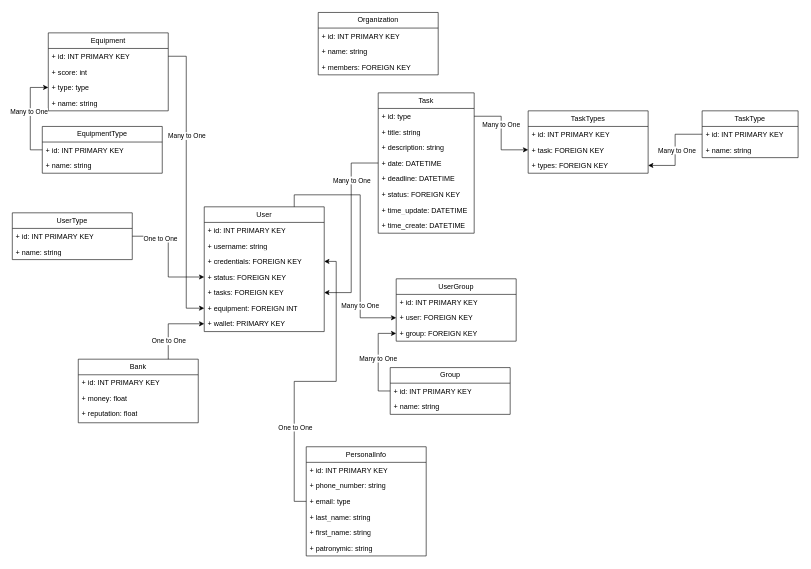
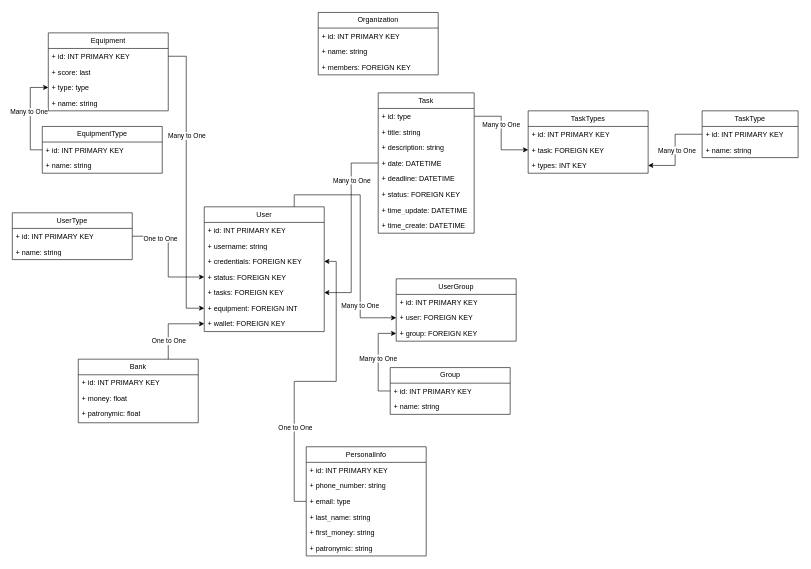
  <mxCell id="0" />
  <mxCell id="1" parent="0" />
  <mxCell id="2" style="edgeStyle=orthogonalEdgeStyle;rounded=0;orthogonalLoop=1;jettySize=auto;html=1;exitX=0.75;exitY=0;exitDx=0;exitDy=0;entryX=0;entryY=0.5;entryDx=0;entryDy=0;" parent="1" source="4" target="41" edge="1"><mxGeometry relative="1" as="geometry" /></mxCell>
  <mxCell id="3" value="Many to One" style="edgeLabel;html=1;align=center;verticalAlign=middle;resizable=0;points=[];" parent="2" vertex="1" connectable="0"><mxGeometry x="0.59" y="-1" relative="1" as="geometry"><mxPoint as="offset" /></mxGeometry></mxCell>
  <mxCell id="4" value="User" style="swimlane;fontStyle=0;childLayout=stackLayout;horizontal=1;startSize=26;fillColor=none;horizontalStack=0;resizeParent=1;resizeParentMax=0;resizeLast=0;collapsible=1;marginBottom=0;whiteSpace=wrap;html=1;" parent="1" vertex="1"><mxGeometry x="340" y="344" width="200" height="208" as="geometry" /></mxCell>
  <mxCell id="5" value="+ id: INT PRIMARY KEY" style="text;strokeColor=none;fillColor=none;align=left;verticalAlign=top;spacingLeft=4;spacingRight=4;overflow=hidden;rotatable=0;points=[[0,0.5],[1,0.5]];portConstraint=eastwest;whiteSpace=wrap;html=1;" parent="4" vertex="1"><mxGeometry y="26" width="200" height="26" as="geometry" /></mxCell>
  <mxCell id="6" value="+ username: string" style="text;strokeColor=none;fillColor=none;align=left;verticalAlign=top;spacingLeft=4;spacingRight=4;overflow=hidden;rotatable=0;points=[[0,0.5],[1,0.5]];portConstraint=eastwest;whiteSpace=wrap;html=1;" parent="4" vertex="1"><mxGeometry y="52" width="200" height="26" as="geometry" /></mxCell>
  <mxCell id="7" value="+ credentials: FOREIGN KEY" style="text;strokeColor=none;fillColor=none;align=left;verticalAlign=top;spacingLeft=4;spacingRight=4;overflow=hidden;rotatable=0;points=[[0,0.5],[1,0.5]];portConstraint=eastwest;whiteSpace=wrap;html=1;" parent="4" vertex="1"><mxGeometry y="78" width="200" height="26" as="geometry" /></mxCell>
  <mxCell id="8" value="+ status: FOREIGN KEY" style="text;strokeColor=none;fillColor=none;align=left;verticalAlign=top;spacingLeft=4;spacingRight=4;overflow=hidden;rotatable=0;points=[[0,0.5],[1,0.5]];portConstraint=eastwest;whiteSpace=wrap;html=1;" parent="4" vertex="1"><mxGeometry y="104" width="200" height="26" as="geometry" /></mxCell>
  <mxCell id="9" value="+ tasks: FOREIGN KEY" style="text;strokeColor=none;fillColor=none;align=left;verticalAlign=top;spacingLeft=4;spacingRight=4;overflow=hidden;rotatable=0;points=[[0,0.5],[1,0.5]];portConstraint=eastwest;whiteSpace=wrap;html=1;" parent="4" vertex="1"><mxGeometry y="130" width="200" height="26" as="geometry" /></mxCell>
  <mxCell id="10" value="+ equipment: FOREIGN INT" style="text;strokeColor=none;fillColor=none;align=left;verticalAlign=top;spacingLeft=4;spacingRight=4;overflow=hidden;rotatable=0;points=[[0,0.5],[1,0.5]];portConstraint=eastwest;whiteSpace=wrap;html=1;" parent="4" vertex="1"><mxGeometry y="156" width="200" height="26" as="geometry" /></mxCell>
- <mxCell id="11" value="+ wallet: PRIMARY KEY" style="text;strokeColor=none;fillColor=none;align=left;verticalAlign=top;spacingLeft=4;spacingRight=4;overflow=hidden;rotatable=0;points=[[0,0.5],[1,0.5]];portConstraint=eastwest;whiteSpace=wrap;html=1;" parent="4" vertex="1"><mxGeometry y="182" width="200" height="26" as="geometry" /></mxCell>
+ <mxCell id="11" value="+ wallet: FOREIGN KEY" style="text;strokeColor=none;fillColor=none;align=left;verticalAlign=top;spacingLeft=4;spacingRight=4;overflow=hidden;rotatable=0;points=[[0,0.5],[1,0.5]];portConstraint=eastwest;whiteSpace=wrap;html=1;" parent="4" vertex="1"><mxGeometry y="182" width="200" height="26" as="geometry" /></mxCell>
  <mxCell id="12" value="PersonalInfo" style="swimlane;fontStyle=0;childLayout=stackLayout;horizontal=1;startSize=26;fillColor=none;horizontalStack=0;resizeParent=1;resizeParentMax=0;resizeLast=0;collapsible=1;marginBottom=0;whiteSpace=wrap;html=1;" parent="1" vertex="1"><mxGeometry x="510" y="744" width="200" height="182" as="geometry"><mxRectangle x="320" y="680" width="100" height="30" as="alternateBounds" /></mxGeometry></mxCell>
  <mxCell id="13" value="+ id: INT PRIMARY KEY" style="text;strokeColor=none;fillColor=none;align=left;verticalAlign=top;spacingLeft=4;spacingRight=4;overflow=hidden;rotatable=0;points=[[0,0.5],[1,0.5]];portConstraint=eastwest;whiteSpace=wrap;html=1;" parent="12" vertex="1"><mxGeometry y="26" width="200" height="26" as="geometry" /></mxCell>
  <mxCell id="14" value="+ phone_number: string" style="text;strokeColor=none;fillColor=none;align=left;verticalAlign=top;spacingLeft=4;spacingRight=4;overflow=hidden;rotatable=0;points=[[0,0.5],[1,0.5]];portConstraint=eastwest;whiteSpace=wrap;html=1;" parent="12" vertex="1"><mxGeometry y="52" width="200" height="26" as="geometry" /></mxCell>
  <mxCell id="15" value="+ email: type" style="text;strokeColor=none;fillColor=none;align=left;verticalAlign=top;spacingLeft=4;spacingRight=4;overflow=hidden;rotatable=0;points=[[0,0.5],[1,0.5]];portConstraint=eastwest;whiteSpace=wrap;html=1;" parent="12" vertex="1"><mxGeometry y="78" width="200" height="26" as="geometry" /></mxCell>
  <mxCell id="16" value="+ last_name: string" style="text;strokeColor=none;fillColor=none;align=left;verticalAlign=top;spacingLeft=4;spacingRight=4;overflow=hidden;rotatable=0;points=[[0,0.5],[1,0.5]];portConstraint=eastwest;whiteSpace=wrap;html=1;" parent="12" vertex="1"><mxGeometry y="104" width="200" height="26" as="geometry" /></mxCell>
- <mxCell id="17" value="+ first_name: string" style="text;strokeColor=none;fillColor=none;align=left;verticalAlign=top;spacingLeft=4;spacingRight=4;overflow=hidden;rotatable=0;points=[[0,0.5],[1,0.5]];portConstraint=eastwest;whiteSpace=wrap;html=1;" parent="12" vertex="1"><mxGeometry y="130" width="200" height="26" as="geometry" /></mxCell>
+ <mxCell id="17" value="+ first_money: string" style="text;strokeColor=none;fillColor=none;align=left;verticalAlign=top;spacingLeft=4;spacingRight=4;overflow=hidden;rotatable=0;points=[[0,0.5],[1,0.5]];portConstraint=eastwest;whiteSpace=wrap;html=1;" parent="12" vertex="1"><mxGeometry y="130" width="200" height="26" as="geometry" /></mxCell>
  <mxCell id="18" value="+ patronymic: string" style="text;strokeColor=none;fillColor=none;align=left;verticalAlign=top;spacingLeft=4;spacingRight=4;overflow=hidden;rotatable=0;points=[[0,0.5],[1,0.5]];portConstraint=eastwest;whiteSpace=wrap;html=1;" parent="12" vertex="1"><mxGeometry y="156" width="200" height="26" as="geometry" /></mxCell>
  <mxCell id="19" value="UserType" style="swimlane;fontStyle=0;childLayout=stackLayout;horizontal=1;startSize=26;fillColor=none;horizontalStack=0;resizeParent=1;resizeParentMax=0;resizeLast=0;collapsible=1;marginBottom=0;whiteSpace=wrap;html=1;" parent="1" vertex="1"><mxGeometry x="20" y="354" width="200" height="78" as="geometry" /></mxCell>
  <mxCell id="20" value="+ id: INT PRIMARY KEY" style="text;strokeColor=none;fillColor=none;align=left;verticalAlign=top;spacingLeft=4;spacingRight=4;overflow=hidden;rotatable=0;points=[[0,0.5],[1,0.5]];portConstraint=eastwest;whiteSpace=wrap;html=1;" parent="19" vertex="1"><mxGeometry y="26" width="200" height="26" as="geometry" /></mxCell>
  <mxCell id="21" value="+ name: string" style="text;strokeColor=none;fillColor=none;align=left;verticalAlign=top;spacingLeft=4;spacingRight=4;overflow=hidden;rotatable=0;points=[[0,0.5],[1,0.5]];portConstraint=eastwest;whiteSpace=wrap;html=1;" parent="19" vertex="1"><mxGeometry y="52" width="200" height="26" as="geometry" /></mxCell>
  <mxCell id="22" value="Task" style="swimlane;fontStyle=0;childLayout=stackLayout;horizontal=1;startSize=26;fillColor=none;horizontalStack=0;resizeParent=1;resizeParentMax=0;resizeLast=0;collapsible=1;marginBottom=0;whiteSpace=wrap;html=1;" parent="1" vertex="1"><mxGeometry x="630" y="154" width="160" height="234" as="geometry" /></mxCell>
  <mxCell id="23" value="+ id: type" style="text;strokeColor=none;fillColor=none;align=left;verticalAlign=top;spacingLeft=4;spacingRight=4;overflow=hidden;rotatable=0;points=[[0,0.5],[1,0.5]];portConstraint=eastwest;whiteSpace=wrap;html=1;" parent="22" vertex="1"><mxGeometry y="26" width="160" height="26" as="geometry" /></mxCell>
  <mxCell id="24" value="+ title: string" style="text;strokeColor=none;fillColor=none;align=left;verticalAlign=top;spacingLeft=4;spacingRight=4;overflow=hidden;rotatable=0;points=[[0,0.5],[1,0.5]];portConstraint=eastwest;whiteSpace=wrap;html=1;" parent="22" vertex="1"><mxGeometry y="52" width="160" height="26" as="geometry" /></mxCell>
  <mxCell id="25" value="+ description: string" style="text;strokeColor=none;fillColor=none;align=left;verticalAlign=top;spacingLeft=4;spacingRight=4;overflow=hidden;rotatable=0;points=[[0,0.5],[1,0.5]];portConstraint=eastwest;whiteSpace=wrap;html=1;" parent="22" vertex="1"><mxGeometry y="78" width="160" height="26" as="geometry" /></mxCell>
  <mxCell id="26" value="+ date: DATETIME" style="text;strokeColor=none;fillColor=none;align=left;verticalAlign=top;spacingLeft=4;spacingRight=4;overflow=hidden;rotatable=0;points=[[0,0.5],[1,0.5]];portConstraint=eastwest;whiteSpace=wrap;html=1;" parent="22" vertex="1"><mxGeometry y="104" width="160" height="26" as="geometry" /></mxCell>
  <mxCell id="27" value="+ deadline: DATETIME" style="text;strokeColor=none;fillColor=none;align=left;verticalAlign=top;spacingLeft=4;spacingRight=4;overflow=hidden;rotatable=0;points=[[0,0.5],[1,0.5]];portConstraint=eastwest;whiteSpace=wrap;html=1;" parent="22" vertex="1"><mxGeometry y="130" width="160" height="26" as="geometry" /></mxCell>
  <mxCell id="28" value="+ status: FOREIGN KEY" style="text;strokeColor=none;fillColor=none;align=left;verticalAlign=top;spacingLeft=4;spacingRight=4;overflow=hidden;rotatable=0;points=[[0,0.5],[1,0.5]];portConstraint=eastwest;whiteSpace=wrap;html=1;" parent="22" vertex="1"><mxGeometry y="156" width="160" height="26" as="geometry" /></mxCell>
  <mxCell id="29" value="+ time_update:&amp;nbsp;DATETIME" style="text;strokeColor=none;fillColor=none;align=left;verticalAlign=top;spacingLeft=4;spacingRight=4;overflow=hidden;rotatable=0;points=[[0,0.5],[1,0.5]];portConstraint=eastwest;whiteSpace=wrap;html=1;" parent="22" vertex="1"><mxGeometry y="182" width="160" height="26" as="geometry" /></mxCell>
  <mxCell id="30" value="+ time_create:&amp;nbsp;DATETIME" style="text;strokeColor=none;fillColor=none;align=left;verticalAlign=top;spacingLeft=4;spacingRight=4;overflow=hidden;rotatable=0;points=[[0,0.5],[1,0.5]];portConstraint=eastwest;whiteSpace=wrap;html=1;" parent="22" vertex="1"><mxGeometry y="208" width="160" height="26" as="geometry" /></mxCell>
  <mxCell id="31" value="TaskType" style="swimlane;fontStyle=0;childLayout=stackLayout;horizontal=1;startSize=26;fillColor=none;horizontalStack=0;resizeParent=1;resizeParentMax=0;resizeLast=0;collapsible=1;marginBottom=0;whiteSpace=wrap;html=1;" parent="1" vertex="1"><mxGeometry x="1170" y="184" width="160" height="78" as="geometry" /></mxCell>
  <mxCell id="32" value="+ id: INT PRIMARY KEY" style="text;strokeColor=none;fillColor=none;align=left;verticalAlign=top;spacingLeft=4;spacingRight=4;overflow=hidden;rotatable=0;points=[[0,0.5],[1,0.5]];portConstraint=eastwest;whiteSpace=wrap;html=1;" parent="31" vertex="1"><mxGeometry y="26" width="160" height="26" as="geometry" /></mxCell>
  <mxCell id="33" value="+ name: string" style="text;strokeColor=none;fillColor=none;align=left;verticalAlign=top;spacingLeft=4;spacingRight=4;overflow=hidden;rotatable=0;points=[[0,0.5],[1,0.5]];portConstraint=eastwest;whiteSpace=wrap;html=1;" parent="31" vertex="1"><mxGeometry y="52" width="160" height="26" as="geometry" /></mxCell>
  <mxCell id="34" value="Equipment" style="swimlane;fontStyle=0;childLayout=stackLayout;horizontal=1;startSize=26;fillColor=none;horizontalStack=0;resizeParent=1;resizeParentMax=0;resizeLast=0;collapsible=1;marginBottom=0;whiteSpace=wrap;html=1;" parent="1" vertex="1"><mxGeometry x="80" y="54" width="200" height="130" as="geometry"><mxRectangle x="320" y="680" width="100" height="30" as="alternateBounds" /></mxGeometry></mxCell>
  <mxCell id="35" value="+ id: INT PRIMARY KEY" style="text;strokeColor=none;fillColor=none;align=left;verticalAlign=top;spacingLeft=4;spacingRight=4;overflow=hidden;rotatable=0;points=[[0,0.5],[1,0.5]];portConstraint=eastwest;whiteSpace=wrap;html=1;" parent="34" vertex="1"><mxGeometry y="26" width="200" height="26" as="geometry" /></mxCell>
- <mxCell id="36" value="+ score: int" style="text;strokeColor=none;fillColor=none;align=left;verticalAlign=top;spacingLeft=4;spacingRight=4;overflow=hidden;rotatable=0;points=[[0,0.5],[1,0.5]];portConstraint=eastwest;whiteSpace=wrap;html=1;" parent="34" vertex="1"><mxGeometry y="52" width="200" height="26" as="geometry" /></mxCell>
+ <mxCell id="36" value="+ score: last" style="text;strokeColor=none;fillColor=none;align=left;verticalAlign=top;spacingLeft=4;spacingRight=4;overflow=hidden;rotatable=0;points=[[0,0.5],[1,0.5]];portConstraint=eastwest;whiteSpace=wrap;html=1;" parent="34" vertex="1"><mxGeometry y="52" width="200" height="26" as="geometry" /></mxCell>
  <mxCell id="37" value="+ type: type" style="text;strokeColor=none;fillColor=none;align=left;verticalAlign=top;spacingLeft=4;spacingRight=4;overflow=hidden;rotatable=0;points=[[0,0.5],[1,0.5]];portConstraint=eastwest;whiteSpace=wrap;html=1;" parent="34" vertex="1"><mxGeometry y="78" width="200" height="26" as="geometry" /></mxCell>
  <mxCell id="38" value="+ name: string" style="text;strokeColor=none;fillColor=none;align=left;verticalAlign=top;spacingLeft=4;spacingRight=4;overflow=hidden;rotatable=0;points=[[0,0.5],[1,0.5]];portConstraint=eastwest;whiteSpace=wrap;html=1;" parent="34" vertex="1"><mxGeometry y="104" width="200" height="26" as="geometry" /></mxCell>
  <mxCell id="39" value="UserGroup" style="swimlane;fontStyle=0;childLayout=stackLayout;horizontal=1;startSize=26;fillColor=none;horizontalStack=0;resizeParent=1;resizeParentMax=0;resizeLast=0;collapsible=1;marginBottom=0;whiteSpace=wrap;html=1;" parent="1" vertex="1"><mxGeometry x="660" y="464" width="200" height="104" as="geometry" /></mxCell>
  <mxCell id="40" value="+ id: INT PRIMARY KEY" style="text;strokeColor=none;fillColor=none;align=left;verticalAlign=top;spacingLeft=4;spacingRight=4;overflow=hidden;rotatable=0;points=[[0,0.5],[1,0.5]];portConstraint=eastwest;whiteSpace=wrap;html=1;" parent="39" vertex="1"><mxGeometry y="26" width="200" height="26" as="geometry" /></mxCell>
  <mxCell id="41" value="+ user: FOREIGN KEY" style="text;strokeColor=none;fillColor=none;align=left;verticalAlign=top;spacingLeft=4;spacingRight=4;overflow=hidden;rotatable=0;points=[[0,0.5],[1,0.5]];portConstraint=eastwest;whiteSpace=wrap;html=1;" parent="39" vertex="1"><mxGeometry y="52" width="200" height="26" as="geometry" /></mxCell>
  <mxCell id="42" value="+ group: FOREIGN KEY" style="text;strokeColor=none;fillColor=none;align=left;verticalAlign=top;spacingLeft=4;spacingRight=4;overflow=hidden;rotatable=0;points=[[0,0.5],[1,0.5]];portConstraint=eastwest;whiteSpace=wrap;html=1;" parent="39" vertex="1"><mxGeometry y="78" width="200" height="26" as="geometry" /></mxCell>
  <mxCell id="43" value="Group" style="swimlane;fontStyle=0;childLayout=stackLayout;horizontal=1;startSize=26;fillColor=none;horizontalStack=0;resizeParent=1;resizeParentMax=0;resizeLast=0;collapsible=1;marginBottom=0;whiteSpace=wrap;html=1;" parent="1" vertex="1"><mxGeometry x="650" y="612" width="200" height="78" as="geometry"><mxRectangle x="520" y="428" width="70" height="30" as="alternateBounds" /></mxGeometry></mxCell>
  <mxCell id="44" value="+ id: INT PRIMARY KEY" style="text;strokeColor=none;fillColor=none;align=left;verticalAlign=top;spacingLeft=4;spacingRight=4;overflow=hidden;rotatable=0;points=[[0,0.5],[1,0.5]];portConstraint=eastwest;whiteSpace=wrap;html=1;" parent="43" vertex="1"><mxGeometry y="26" width="200" height="26" as="geometry" /></mxCell>
  <mxCell id="45" value="+ name: string" style="text;strokeColor=none;fillColor=none;align=left;verticalAlign=top;spacingLeft=4;spacingRight=4;overflow=hidden;rotatable=0;points=[[0,0.5],[1,0.5]];portConstraint=eastwest;whiteSpace=wrap;html=1;" parent="43" vertex="1"><mxGeometry y="52" width="200" height="26" as="geometry" /></mxCell>
  <mxCell id="46" value="Organization" style="swimlane;fontStyle=0;childLayout=stackLayout;horizontal=1;startSize=26;fillColor=none;horizontalStack=0;resizeParent=1;resizeParentMax=0;resizeLast=0;collapsible=1;marginBottom=0;whiteSpace=wrap;html=1;" parent="1" vertex="1"><mxGeometry x="530" y="20" width="200" height="104" as="geometry"><mxRectangle x="520" y="428" width="70" height="30" as="alternateBounds" /></mxGeometry></mxCell>
  <mxCell id="47" value="+ id: INT PRIMARY KEY" style="text;strokeColor=none;fillColor=none;align=left;verticalAlign=top;spacingLeft=4;spacingRight=4;overflow=hidden;rotatable=0;points=[[0,0.5],[1,0.5]];portConstraint=eastwest;whiteSpace=wrap;html=1;" parent="46" vertex="1"><mxGeometry y="26" width="200" height="26" as="geometry" /></mxCell>
  <mxCell id="48" value="+ name: string" style="text;strokeColor=none;fillColor=none;align=left;verticalAlign=top;spacingLeft=4;spacingRight=4;overflow=hidden;rotatable=0;points=[[0,0.5],[1,0.5]];portConstraint=eastwest;whiteSpace=wrap;html=1;" parent="46" vertex="1"><mxGeometry y="52" width="200" height="26" as="geometry" /></mxCell>
  <mxCell id="49" value="+ members: FOREIGN KEY" style="text;strokeColor=none;fillColor=none;align=left;verticalAlign=top;spacingLeft=4;spacingRight=4;overflow=hidden;rotatable=0;points=[[0,0.5],[1,0.5]];portConstraint=eastwest;whiteSpace=wrap;html=1;" parent="46" vertex="1"><mxGeometry y="78" width="200" height="26" as="geometry" /></mxCell>
  <mxCell id="50" style="edgeStyle=orthogonalEdgeStyle;rounded=0;orthogonalLoop=1;jettySize=auto;html=1;exitX=0.75;exitY=0;exitDx=0;exitDy=0;entryX=0;entryY=0.5;entryDx=0;entryDy=0;" parent="1" source="52" target="11" edge="1"><mxGeometry relative="1" as="geometry" /></mxCell>
  <mxCell id="51" value="One to One" style="edgeLabel;html=1;align=center;verticalAlign=middle;resizable=0;points=[];" parent="50" vertex="1" connectable="0"><mxGeometry x="-0.472" relative="1" as="geometry"><mxPoint as="offset" /></mxGeometry></mxCell>
  <mxCell id="52" value="Bank" style="swimlane;fontStyle=0;childLayout=stackLayout;horizontal=1;startSize=26;fillColor=none;horizontalStack=0;resizeParent=1;resizeParentMax=0;resizeLast=0;collapsible=1;marginBottom=0;whiteSpace=wrap;html=1;" parent="1" vertex="1"><mxGeometry x="130" y="598" width="200" height="106" as="geometry" /></mxCell>
  <mxCell id="53" value="+ id: INT PRIMARY KEY" style="text;strokeColor=none;fillColor=none;align=left;verticalAlign=top;spacingLeft=4;spacingRight=4;overflow=hidden;rotatable=0;points=[[0,0.5],[1,0.5]];portConstraint=eastwest;whiteSpace=wrap;html=1;" parent="52" vertex="1"><mxGeometry y="26" width="200" height="26" as="geometry" /></mxCell>
  <mxCell id="54" value="+ money: float" style="text;strokeColor=none;fillColor=none;align=left;verticalAlign=top;spacingLeft=4;spacingRight=4;overflow=hidden;rotatable=0;points=[[0,0.5],[1,0.5]];portConstraint=eastwest;whiteSpace=wrap;html=1;" parent="52" vertex="1"><mxGeometry y="52" width="200" height="26" as="geometry" /></mxCell>
- <mxCell id="55" value="+ reputation: float" style="text;strokeColor=none;fillColor=none;align=left;verticalAlign=top;spacingLeft=4;spacingRight=4;overflow=hidden;rotatable=0;points=[[0,0.5],[1,0.5]];portConstraint=eastwest;whiteSpace=wrap;html=1;" parent="52" vertex="1"><mxGeometry y="78" width="200" height="28" as="geometry" /></mxCell>
+ <mxCell id="55" value="+ patronymic: float" style="text;strokeColor=none;fillColor=none;align=left;verticalAlign=top;spacingLeft=4;spacingRight=4;overflow=hidden;rotatable=0;points=[[0,0.5],[1,0.5]];portConstraint=eastwest;whiteSpace=wrap;html=1;" parent="52" vertex="1"><mxGeometry y="78" width="200" height="28" as="geometry" /></mxCell>
  <mxCell id="56" value="EquipmentType" style="swimlane;fontStyle=0;childLayout=stackLayout;horizontal=1;startSize=26;fillColor=none;horizontalStack=0;resizeParent=1;resizeParentMax=0;resizeLast=0;collapsible=1;marginBottom=0;whiteSpace=wrap;html=1;" parent="1" vertex="1"><mxGeometry x="70" y="210" width="200" height="78" as="geometry" /></mxCell>
  <mxCell id="57" value="+ id: INT PRIMARY KEY" style="text;strokeColor=none;fillColor=none;align=left;verticalAlign=top;spacingLeft=4;spacingRight=4;overflow=hidden;rotatable=0;points=[[0,0.5],[1,0.5]];portConstraint=eastwest;whiteSpace=wrap;html=1;" parent="56" vertex="1"><mxGeometry y="26" width="200" height="26" as="geometry" /></mxCell>
  <mxCell id="58" value="+ name: string" style="text;strokeColor=none;fillColor=none;align=left;verticalAlign=top;spacingLeft=4;spacingRight=4;overflow=hidden;rotatable=0;points=[[0,0.5],[1,0.5]];portConstraint=eastwest;whiteSpace=wrap;html=1;" parent="56" vertex="1"><mxGeometry y="52" width="200" height="26" as="geometry" /></mxCell>
  <mxCell id="59" style="edgeStyle=orthogonalEdgeStyle;rounded=0;orthogonalLoop=1;jettySize=auto;html=1;exitX=1;exitY=0.5;exitDx=0;exitDy=0;entryX=0;entryY=0.5;entryDx=0;entryDy=0;" parent="1" source="20" target="8" edge="1"><mxGeometry relative="1" as="geometry" /></mxCell>
  <mxCell id="60" value="One to One" style="edgeLabel;html=1;align=center;verticalAlign=middle;resizable=0;points=[];" parent="59" vertex="1" connectable="0"><mxGeometry x="-0.677" y="-3" relative="1" as="geometry"><mxPoint x="16" as="offset" /></mxGeometry></mxCell>
  <mxCell id="61" style="edgeStyle=orthogonalEdgeStyle;rounded=0;orthogonalLoop=1;jettySize=auto;html=1;exitX=0;exitY=0.5;exitDx=0;exitDy=0;entryX=1;entryY=0.5;entryDx=0;entryDy=0;" parent="1" source="26" target="9" edge="1"><mxGeometry relative="1" as="geometry" /></mxCell>
  <mxCell id="62" value="Many to One" style="edgeLabel;html=1;align=center;verticalAlign=middle;resizable=0;points=[];" parent="61" vertex="1" connectable="0"><mxGeometry x="-0.523" relative="1" as="geometry"><mxPoint as="offset" /></mxGeometry></mxCell>
  <mxCell id="63" style="edgeStyle=orthogonalEdgeStyle;rounded=0;orthogonalLoop=1;jettySize=auto;html=1;exitX=0;exitY=0.5;exitDx=0;exitDy=0;entryX=1;entryY=0.5;entryDx=0;entryDy=0;" parent="1" source="15" target="7" edge="1"><mxGeometry relative="1" as="geometry" /></mxCell>
  <mxCell id="64" value="One to One" style="edgeLabel;html=1;align=center;verticalAlign=middle;resizable=0;points=[];" parent="63" vertex="1" connectable="0"><mxGeometry x="-0.437" y="-1" relative="1" as="geometry"><mxPoint as="offset" /></mxGeometry></mxCell>
  <mxCell id="65" style="edgeStyle=orthogonalEdgeStyle;rounded=0;orthogonalLoop=1;jettySize=auto;html=1;exitX=0;exitY=0.5;exitDx=0;exitDy=0;entryX=0;entryY=0.5;entryDx=0;entryDy=0;" parent="1" source="44" target="42" edge="1"><mxGeometry relative="1" as="geometry" /></mxCell>
  <mxCell id="66" value="Many to One" style="edgeLabel;html=1;align=center;verticalAlign=middle;resizable=0;points=[];" parent="65" vertex="1" connectable="0"><mxGeometry x="0.034" y="1" relative="1" as="geometry"><mxPoint as="offset" /></mxGeometry></mxCell>
  <mxCell id="67" style="edgeStyle=orthogonalEdgeStyle;rounded=0;orthogonalLoop=1;jettySize=auto;html=1;exitX=1;exitY=0.5;exitDx=0;exitDy=0;entryX=0;entryY=0.5;entryDx=0;entryDy=0;" parent="1" source="35" target="10" edge="1"><mxGeometry relative="1" as="geometry" /></mxCell>
  <mxCell id="68" value="Many to One" style="edgeLabel;html=1;align=center;verticalAlign=middle;resizable=0;points=[];" parent="67" vertex="1" connectable="0"><mxGeometry x="-0.324" relative="1" as="geometry"><mxPoint as="offset" /></mxGeometry></mxCell>
  <mxCell id="69" style="edgeStyle=orthogonalEdgeStyle;rounded=0;orthogonalLoop=1;jettySize=auto;html=1;exitX=0;exitY=0.5;exitDx=0;exitDy=0;entryX=0;entryY=0.5;entryDx=0;entryDy=0;verticalAlign=middle;" parent="1" source="57" target="37" edge="1"><mxGeometry relative="1" as="geometry" /></mxCell>
  <mxCell id="70" value="Many to One" style="edgeLabel;html=1;align=center;verticalAlign=middle;resizable=0;points=[];" parent="69" vertex="1" connectable="0"><mxGeometry x="0.112" y="3" relative="1" as="geometry"><mxPoint y="2" as="offset" /></mxGeometry></mxCell>
  <mxCell id="71" value="TaskTypes" style="swimlane;fontStyle=0;childLayout=stackLayout;horizontal=1;startSize=26;fillColor=none;horizontalStack=0;resizeParent=1;resizeParentMax=0;resizeLast=0;collapsible=1;marginBottom=0;whiteSpace=wrap;html=1;" parent="1" vertex="1"><mxGeometry x="880" y="184" width="200" height="104" as="geometry" /></mxCell>
  <mxCell id="72" value="+ id: INT PRIMARY KEY" style="text;strokeColor=none;fillColor=none;align=left;verticalAlign=top;spacingLeft=4;spacingRight=4;overflow=hidden;rotatable=0;points=[[0,0.5],[1,0.5]];portConstraint=eastwest;whiteSpace=wrap;html=1;" parent="71" vertex="1"><mxGeometry y="26" width="200" height="26" as="geometry" /></mxCell>
  <mxCell id="73" value="+ task: FOREIGN KEY" style="text;strokeColor=none;fillColor=none;align=left;verticalAlign=top;spacingLeft=4;spacingRight=4;overflow=hidden;rotatable=0;points=[[0,0.5],[1,0.5]];portConstraint=eastwest;whiteSpace=wrap;html=1;" parent="71" vertex="1"><mxGeometry y="52" width="200" height="26" as="geometry" /></mxCell>
- <mxCell id="74" value="+ types: FOREIGN KEY" style="text;strokeColor=none;fillColor=none;align=left;verticalAlign=top;spacingLeft=4;spacingRight=4;overflow=hidden;rotatable=0;points=[[0,0.5],[1,0.5]];portConstraint=eastwest;whiteSpace=wrap;html=1;" parent="71" vertex="1"><mxGeometry y="78" width="200" height="26" as="geometry" /></mxCell>
+ <mxCell id="74" value="+ types: INT KEY" style="text;strokeColor=none;fillColor=none;align=left;verticalAlign=top;spacingLeft=4;spacingRight=4;overflow=hidden;rotatable=0;points=[[0,0.5],[1,0.5]];portConstraint=eastwest;whiteSpace=wrap;html=1;" parent="71" vertex="1"><mxGeometry y="78" width="200" height="26" as="geometry" /></mxCell>
  <mxCell id="75" style="edgeStyle=orthogonalEdgeStyle;rounded=0;orthogonalLoop=1;jettySize=auto;html=1;exitX=0;exitY=0.5;exitDx=0;exitDy=0;entryX=1;entryY=0.5;entryDx=0;entryDy=0;" parent="1" source="32" target="74" edge="1"><mxGeometry relative="1" as="geometry" /></mxCell>
  <mxCell id="76" value="Many to One" style="edgeLabel;html=1;align=center;verticalAlign=middle;resizable=0;points=[];" parent="75" vertex="1" connectable="0"><mxGeometry x="-0.003" y="2" relative="1" as="geometry"><mxPoint as="offset" /></mxGeometry></mxCell>
  <mxCell id="77" style="edgeStyle=orthogonalEdgeStyle;rounded=0;orthogonalLoop=1;jettySize=auto;html=1;exitX=1;exitY=0.5;exitDx=0;exitDy=0;entryX=0;entryY=0.5;entryDx=0;entryDy=0;" parent="1" source="23" target="73" edge="1"><mxGeometry relative="1" as="geometry" /></mxCell>
  <mxCell id="78" value="Many to One" style="edgeLabel;html=1;align=center;verticalAlign=middle;resizable=0;points=[];" parent="77" vertex="1" connectable="0"><mxGeometry x="-0.2" y="-1" relative="1" as="geometry"><mxPoint as="offset" /></mxGeometry></mxCell>
